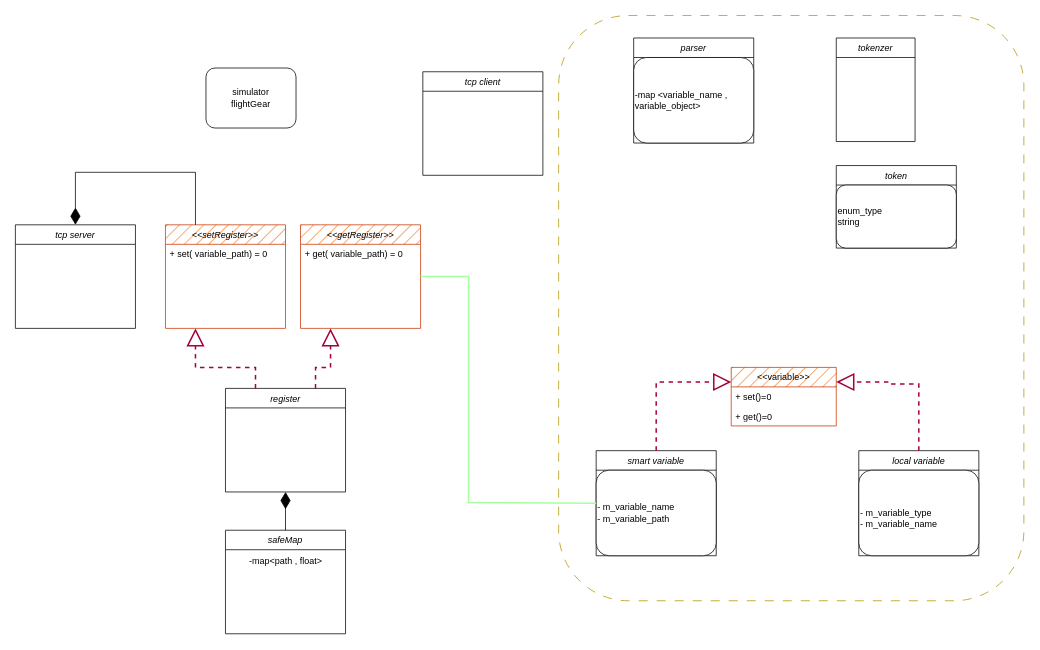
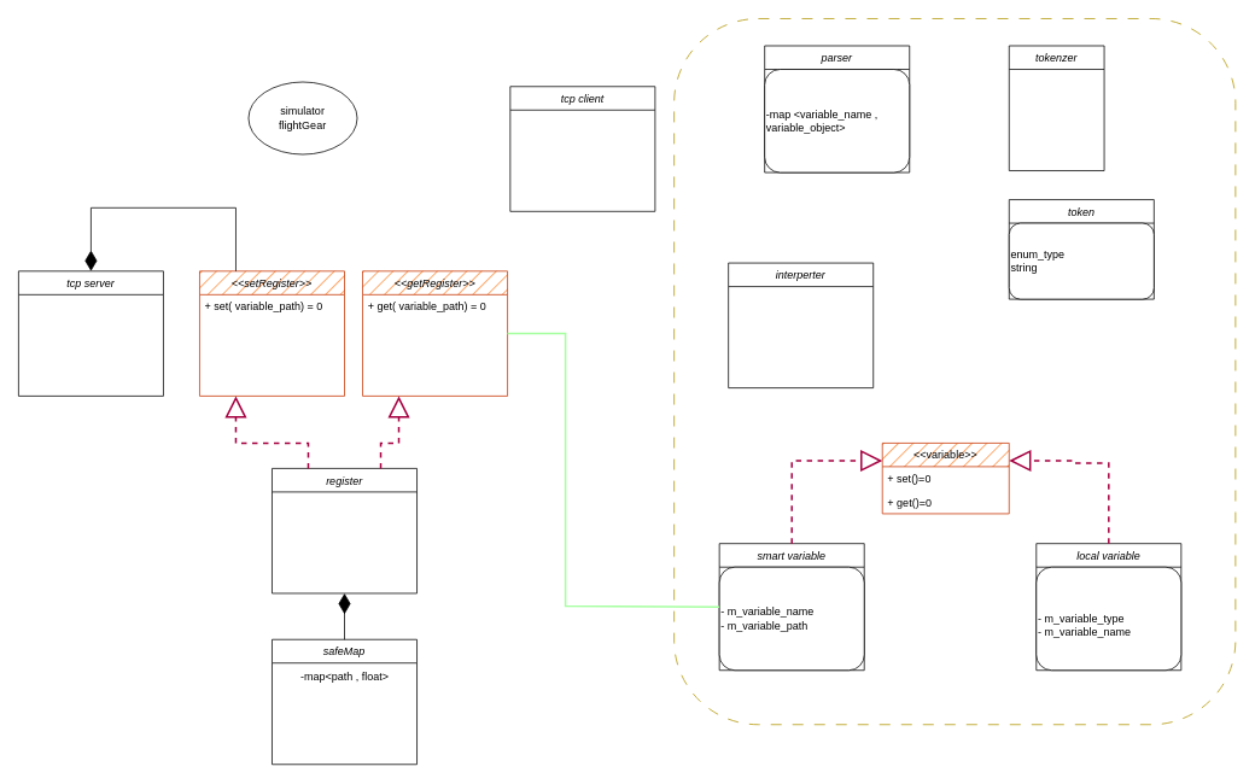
  <mxCell id="0" />
  <mxCell id="1" parent="0" />
  <mxCell id="2" value="tcp server" style="swimlane;fontStyle=2;align=center;verticalAlign=top;childLayout=stackLayout;horizontal=1;startSize=26;horizontalStack=0;resizeParent=1;resizeLast=0;collapsible=1;marginBottom=0;rounded=0;shadow=0;strokeWidth=1;" parent="1" vertex="1"><mxGeometry x="20" y="299" width="160" height="138" as="geometry"><mxRectangle x="230" y="140" width="160" height="26" as="alternateBounds" /></mxGeometry></mxCell>
  <mxCell id="3" value="&lt;&lt;setRegister&gt;&gt;" style="swimlane;fontStyle=2;align=center;verticalAlign=top;childLayout=stackLayout;horizontal=1;startSize=26;horizontalStack=0;resizeParent=1;resizeLast=0;collapsible=1;marginBottom=0;rounded=0;shadow=0;strokeWidth=1;fillStyle=hatch;fillColor=#fa6800;fontColor=#000000;strokeColor=#C73500;" vertex="1" parent="1"><mxGeometry x="220" y="299" width="160" height="138" as="geometry"><mxRectangle x="230" y="140" width="160" height="26" as="alternateBounds" /></mxGeometry></mxCell>
  <mxCell id="4" value="+ set( variable_path) = 0" style="text;strokeColor=none;fillColor=none;align=left;verticalAlign=top;spacingLeft=4;spacingRight=4;overflow=hidden;rotatable=0;points=[[0,0.5],[1,0.5]];portConstraint=eastwest;whiteSpace=wrap;html=1;" vertex="1" parent="3"><mxGeometry y="26" width="160" height="26" as="geometry" /></mxCell>
  <mxCell id="5" value="&lt;&lt;getRegister&gt;&gt;" style="swimlane;fontStyle=2;align=center;verticalAlign=top;childLayout=stackLayout;horizontal=1;startSize=26;horizontalStack=0;resizeParent=1;resizeLast=0;collapsible=1;marginBottom=0;rounded=0;shadow=0;strokeWidth=1;fillStyle=hatch;fillColor=#fa6800;fontColor=#000000;strokeColor=#C73500;" vertex="1" parent="1"><mxGeometry x="400" y="299" width="160" height="138" as="geometry"><mxRectangle x="230" y="140" width="160" height="26" as="alternateBounds" /></mxGeometry></mxCell>
  <mxCell id="6" value="+ get( variable_path) = 0" style="text;strokeColor=none;fillColor=none;align=left;verticalAlign=top;spacingLeft=4;spacingRight=4;overflow=hidden;rotatable=0;points=[[0,0.5],[1,0.5]];portConstraint=eastwest;whiteSpace=wrap;html=1;" vertex="1" parent="5"><mxGeometry y="26" width="160" height="26" as="geometry" /></mxCell>
  <mxCell id="7" value="register" style="swimlane;fontStyle=2;align=center;verticalAlign=top;childLayout=stackLayout;horizontal=1;startSize=26;horizontalStack=0;resizeParent=1;resizeLast=0;collapsible=1;marginBottom=0;rounded=0;shadow=0;strokeWidth=1;" vertex="1" parent="1"><mxGeometry x="300" y="517" width="160" height="138" as="geometry"><mxRectangle x="230" y="140" width="160" height="26" as="alternateBounds" /></mxGeometry></mxCell>
  <mxCell id="8" style="edgeStyle=orthogonalEdgeStyle;html=1;labelBackgroundColor=none;startFill=0;endArrow=block;endFill=0;endSize=19;fontFamily=Verdana;fontSize=10;dashed=1;startSize=9;fillColor=#d80073;strokeColor=#A50040;rounded=0;fontColor=default;shape=connector;strokeWidth=2;exitX=0.25;exitY=0;exitDx=0;exitDy=0;entryX=0.25;entryY=1;entryDx=0;entryDy=0;" edge="1" parent="1" source="7" target="3"><mxGeometry relative="1" as="geometry"><mxPoint x="269" y="489" as="sourcePoint" /><mxPoint x="210" y="469" as="targetPoint" /><Array as="points"><mxPoint x="340" y="489" /><mxPoint x="260" y="489" /></Array></mxGeometry></mxCell>
  <mxCell id="9" style="edgeStyle=orthogonalEdgeStyle;html=1;labelBackgroundColor=none;startFill=0;endArrow=block;endFill=0;endSize=19;fontFamily=Verdana;fontSize=10;dashed=1;startSize=9;fillColor=#d80073;strokeColor=#A50040;rounded=0;fontColor=default;shape=connector;strokeWidth=2;exitX=0.75;exitY=0;exitDx=0;exitDy=0;entryX=0.25;entryY=1;entryDx=0;entryDy=0;" edge="1" parent="1" source="7" target="5"><mxGeometry relative="1" as="geometry"><mxPoint x="406" y="513" as="sourcePoint" /><mxPoint x="326" y="433" as="targetPoint" /><Array as="points"><mxPoint x="420" y="489" /><mxPoint x="440" y="489" /></Array></mxGeometry></mxCell>
  <mxCell id="10" style="edgeStyle=orthogonalEdgeStyle;rounded=0;orthogonalLoop=1;jettySize=auto;html=1;endSize=20;endArrow=diamondThin;endFill=1;entryX=0.5;entryY=0;entryDx=0;entryDy=0;exitX=0.25;exitY=0;exitDx=0;exitDy=0;" edge="1" parent="1" source="3" target="2"><mxGeometry relative="1" as="geometry"><mxPoint x="200" y="259" as="targetPoint" /><mxPoint x="280" y="259" as="sourcePoint" /><Array as="points"><mxPoint x="260" y="229" /><mxPoint x="100" y="229" /></Array></mxGeometry></mxCell>
  <mxCell id="11" value="safeMap" style="swimlane;fontStyle=2;align=center;verticalAlign=top;childLayout=stackLayout;horizontal=1;startSize=26;horizontalStack=0;resizeParent=1;resizeLast=0;collapsible=1;marginBottom=0;rounded=0;shadow=0;strokeWidth=1;" vertex="1" parent="1"><mxGeometry x="300" y="706" width="160" height="138" as="geometry"><mxRectangle x="230" y="140" width="160" height="26" as="alternateBounds" /></mxGeometry></mxCell>
  <mxCell id="12" value="&lt;div align=&quot;left&quot;&gt;-map&amp;lt;path , float&amp;gt;&lt;br&gt;&lt;/div&gt;" style="text;html=1;align=center;verticalAlign=middle;resizable=0;points=[];autosize=1;strokeColor=none;fillColor=none;" vertex="1" parent="11"><mxGeometry y="26" width="160" height="30" as="geometry" /></mxCell>
  <mxCell id="13" style="edgeStyle=orthogonalEdgeStyle;rounded=0;orthogonalLoop=1;jettySize=auto;html=1;endSize=20;endArrow=diamondThin;endFill=1;entryX=0.5;entryY=1;entryDx=0;entryDy=0;exitX=0.5;exitY=0;exitDx=0;exitDy=0;" edge="1" parent="1" source="11" target="7"><mxGeometry relative="1" as="geometry"><mxPoint x="240" y="589" as="targetPoint" /><mxPoint x="150" y="589" as="sourcePoint" /><Array as="points"><mxPoint x="380" y="659" /><mxPoint x="380" y="659" /></Array></mxGeometry></mxCell>
- <mxCell id="14" value="simulator &lt;br&gt;flightGear" style="whiteSpace=wrap;html=1;rounded=1;" vertex="1" parent="1"><mxGeometry x="274" y="90" width="120" height="80" as="geometry" /></mxCell>
+ <mxCell id="14" value="simulator &lt;br&gt;flightGear" style="ellipse;whiteSpace=wrap;html=1;" vertex="1" parent="1"><mxGeometry x="274" y="90" width="120" height="80" as="geometry" /></mxCell>
  <mxCell id="15" value="tcp client" style="swimlane;fontStyle=2;align=center;verticalAlign=top;childLayout=stackLayout;horizontal=1;startSize=26;horizontalStack=0;resizeParent=1;resizeLast=0;collapsible=1;marginBottom=0;rounded=0;shadow=0;strokeWidth=1;" vertex="1" parent="1"><mxGeometry x="563" y="95" width="160" height="138" as="geometry"><mxRectangle x="230" y="140" width="160" height="26" as="alternateBounds" /></mxGeometry></mxCell>
+ <mxCell id="16" value="interperter" style="swimlane;fontStyle=2;align=center;verticalAlign=top;childLayout=stackLayout;horizontal=1;startSize=26;horizontalStack=0;resizeParent=1;resizeLast=0;collapsible=1;marginBottom=0;rounded=0;shadow=0;strokeWidth=1;" vertex="1" parent="1"><mxGeometry x="804" y="290" width="160" height="138" as="geometry"><mxRectangle x="230" y="140" width="160" height="26" as="alternateBounds" /></mxGeometry></mxCell>
  <mxCell id="17" value="tokenzer" style="swimlane;fontStyle=2;align=center;verticalAlign=top;childLayout=stackLayout;horizontal=1;startSize=26;horizontalStack=0;resizeParent=1;resizeLast=0;collapsible=1;marginBottom=0;rounded=0;shadow=0;strokeWidth=1;" vertex="1" parent="1"><mxGeometry x="1114" y="50" width="105" height="138" as="geometry"><mxRectangle x="230" y="140" width="160" height="26" as="alternateBounds" /></mxGeometry></mxCell>
  <mxCell id="18" value="smart variable" style="swimlane;fontStyle=2;align=center;verticalAlign=top;childLayout=stackLayout;horizontal=1;startSize=26;horizontalStack=0;resizeParent=1;resizeLast=0;collapsible=1;marginBottom=0;rounded=0;shadow=0;strokeWidth=1;" vertex="1" parent="1"><mxGeometry x="794" y="600" width="160" height="140" as="geometry"><mxRectangle x="230" y="140" width="160" height="26" as="alternateBounds" /></mxGeometry></mxCell>
  <mxCell id="19" value="&lt;div align=&quot;left&quot;&gt;- m_variable_name&lt;br&gt;&lt;div align=&quot;left&quot;&gt;- m_variable_path&lt;/div&gt;&lt;/div&gt;" style="rounded=1;whiteSpace=wrap;html=1;align=left;" vertex="1" parent="18"><mxGeometry y="26" width="160" height="114" as="geometry" /></mxCell>
  <mxCell id="20" value="&amp;lt;&amp;lt;variable&amp;gt;&amp;gt;" style="swimlane;fontStyle=0;childLayout=stackLayout;horizontal=1;startSize=26;fillColor=#fa6800;horizontalStack=0;resizeParent=1;resizeParentMax=0;resizeLast=0;collapsible=1;marginBottom=0;whiteSpace=wrap;html=1;fontColor=#000000;strokeColor=#C73500;fillStyle=hatch;" vertex="1" parent="1"><mxGeometry x="974" y="489" width="140" height="78" as="geometry" /></mxCell>
  <mxCell id="21" value="+ set()=0" style="text;strokeColor=none;fillColor=none;align=left;verticalAlign=top;spacingLeft=4;spacingRight=4;overflow=hidden;rotatable=0;points=[[0,0.5],[1,0.5]];portConstraint=eastwest;whiteSpace=wrap;html=1;" vertex="1" parent="20"><mxGeometry y="26" width="140" height="26" as="geometry" /></mxCell>
  <mxCell id="22" value="+ get()=0" style="text;strokeColor=none;fillColor=none;align=left;verticalAlign=top;spacingLeft=4;spacingRight=4;overflow=hidden;rotatable=0;points=[[0,0.5],[1,0.5]];portConstraint=eastwest;whiteSpace=wrap;html=1;" vertex="1" parent="20"><mxGeometry y="52" width="140" height="26" as="geometry" /></mxCell>
  <mxCell id="23" style="edgeStyle=orthogonalEdgeStyle;html=1;labelBackgroundColor=none;startFill=0;endArrow=block;endFill=0;endSize=19;fontFamily=Verdana;fontSize=10;dashed=1;entryX=0;entryY=0.25;entryDx=0;entryDy=0;startSize=9;fillColor=#d80073;strokeColor=#A50040;rounded=0;fontColor=default;shape=connector;strokeWidth=2;exitX=0.5;exitY=0;exitDx=0;exitDy=0;" edge="1" parent="1" source="18" target="20"><mxGeometry relative="1" as="geometry"><mxPoint x="903" y="528.5" as="sourcePoint" /><mxPoint x="774" y="528.5" as="targetPoint" /></mxGeometry></mxCell>
  <mxCell id="24" value="local variable" style="swimlane;fontStyle=2;align=center;verticalAlign=top;childLayout=stackLayout;horizontal=1;startSize=26;horizontalStack=0;resizeParent=1;resizeLast=0;collapsible=1;marginBottom=0;rounded=0;shadow=0;strokeWidth=1;" vertex="1" parent="1"><mxGeometry x="1144" y="600" width="160" height="140" as="geometry"><mxRectangle x="230" y="140" width="160" height="26" as="alternateBounds" /></mxGeometry></mxCell>
  <mxCell id="25" value="&lt;div align=&quot;left&quot;&gt;&lt;br&gt;- m_variable_type&lt;/div&gt;&lt;div align=&quot;left&quot;&gt;- m_variable_name&lt;/div&gt;" style="rounded=1;whiteSpace=wrap;html=1;align=left;" vertex="1" parent="24"><mxGeometry y="26" width="160" height="114" as="geometry" /></mxCell>
  <mxCell id="26" style="edgeStyle=orthogonalEdgeStyle;html=1;labelBackgroundColor=none;startFill=0;endArrow=block;endFill=0;endSize=19;fontFamily=Verdana;fontSize=10;dashed=1;entryX=1;entryY=0.25;entryDx=0;entryDy=0;startSize=9;fillColor=#d80073;strokeColor=#A50040;rounded=0;fontColor=default;shape=connector;strokeWidth=2;exitX=0.5;exitY=0;exitDx=0;exitDy=0;" edge="1" parent="1" source="24" target="20"><mxGeometry relative="1" as="geometry"><mxPoint x="1313" y="514" as="sourcePoint" /><mxPoint x="1184" y="514" as="targetPoint" /><Array as="points"><mxPoint x="1224" y="511" /><mxPoint x="1184" y="511" /></Array></mxGeometry></mxCell>
  <mxCell id="27" style="edgeStyle=orthogonalEdgeStyle;rounded=0;orthogonalLoop=1;jettySize=auto;html=1;labelBackgroundColor=default;strokeColor=#A7FFA1;fontFamily=Helvetica;fontSize=11;fontColor=default;endArrow=none;endFill=0;endSize=20;fillColor=#008a00;targetPerimeterSpacing=19;startSize=17;strokeWidth=2;entryX=0;entryY=0.5;entryDx=0;entryDy=0;exitX=1;exitY=0.5;exitDx=0;exitDy=0;" edge="1" parent="1" source="5" target="18"><mxGeometry relative="1" as="geometry"><mxPoint x="694" y="263" as="sourcePoint" /><mxPoint x="774" y="655" as="targetPoint" /><Array as="points"><mxPoint x="624" y="368" /><mxPoint x="624" y="669" /></Array></mxGeometry></mxCell>
  <mxCell id="28" value="parser" style="swimlane;fontStyle=2;align=center;verticalAlign=top;childLayout=stackLayout;horizontal=1;startSize=26;horizontalStack=0;resizeParent=1;resizeLast=0;collapsible=1;marginBottom=0;rounded=0;shadow=0;strokeWidth=1;" vertex="1" parent="1"><mxGeometry x="844" y="50" width="160" height="140" as="geometry"><mxRectangle x="230" y="140" width="160" height="26" as="alternateBounds" /></mxGeometry></mxCell>
  <mxCell id="29" value="-map &amp;lt;variable_name , variable_object&amp;gt;" style="rounded=1;whiteSpace=wrap;html=1;align=left;" vertex="1" parent="28"><mxGeometry y="26" width="160" height="114" as="geometry" /></mxCell>
  <mxCell id="30" value="token" style="swimlane;fontStyle=2;align=center;verticalAlign=top;childLayout=stackLayout;horizontal=1;startSize=26;horizontalStack=0;resizeParent=1;resizeLast=0;collapsible=1;marginBottom=0;rounded=0;shadow=0;strokeWidth=1;" vertex="1" parent="1"><mxGeometry x="1114" y="220" width="160" height="110" as="geometry"><mxRectangle x="230" y="140" width="160" height="26" as="alternateBounds" /></mxGeometry></mxCell>
  <mxCell id="31" value="&lt;div&gt;enum_type&lt;/div&gt;&lt;div&gt;string&lt;br&gt;&lt;/div&gt;" style="rounded=1;whiteSpace=wrap;html=1;align=left;" vertex="1" parent="30"><mxGeometry y="26" width="160" height="84" as="geometry" /></mxCell>
  <mxCell id="32" value="" style="rounded=1;whiteSpace=wrap;html=1;fillColor=none;dashed=1;dashPattern=12 12;fontColor=#000000;strokeColor=#B09500;" vertex="1" parent="1"><mxGeometry x="744" y="20" width="620" height="780" as="geometry" /></mxCell>
